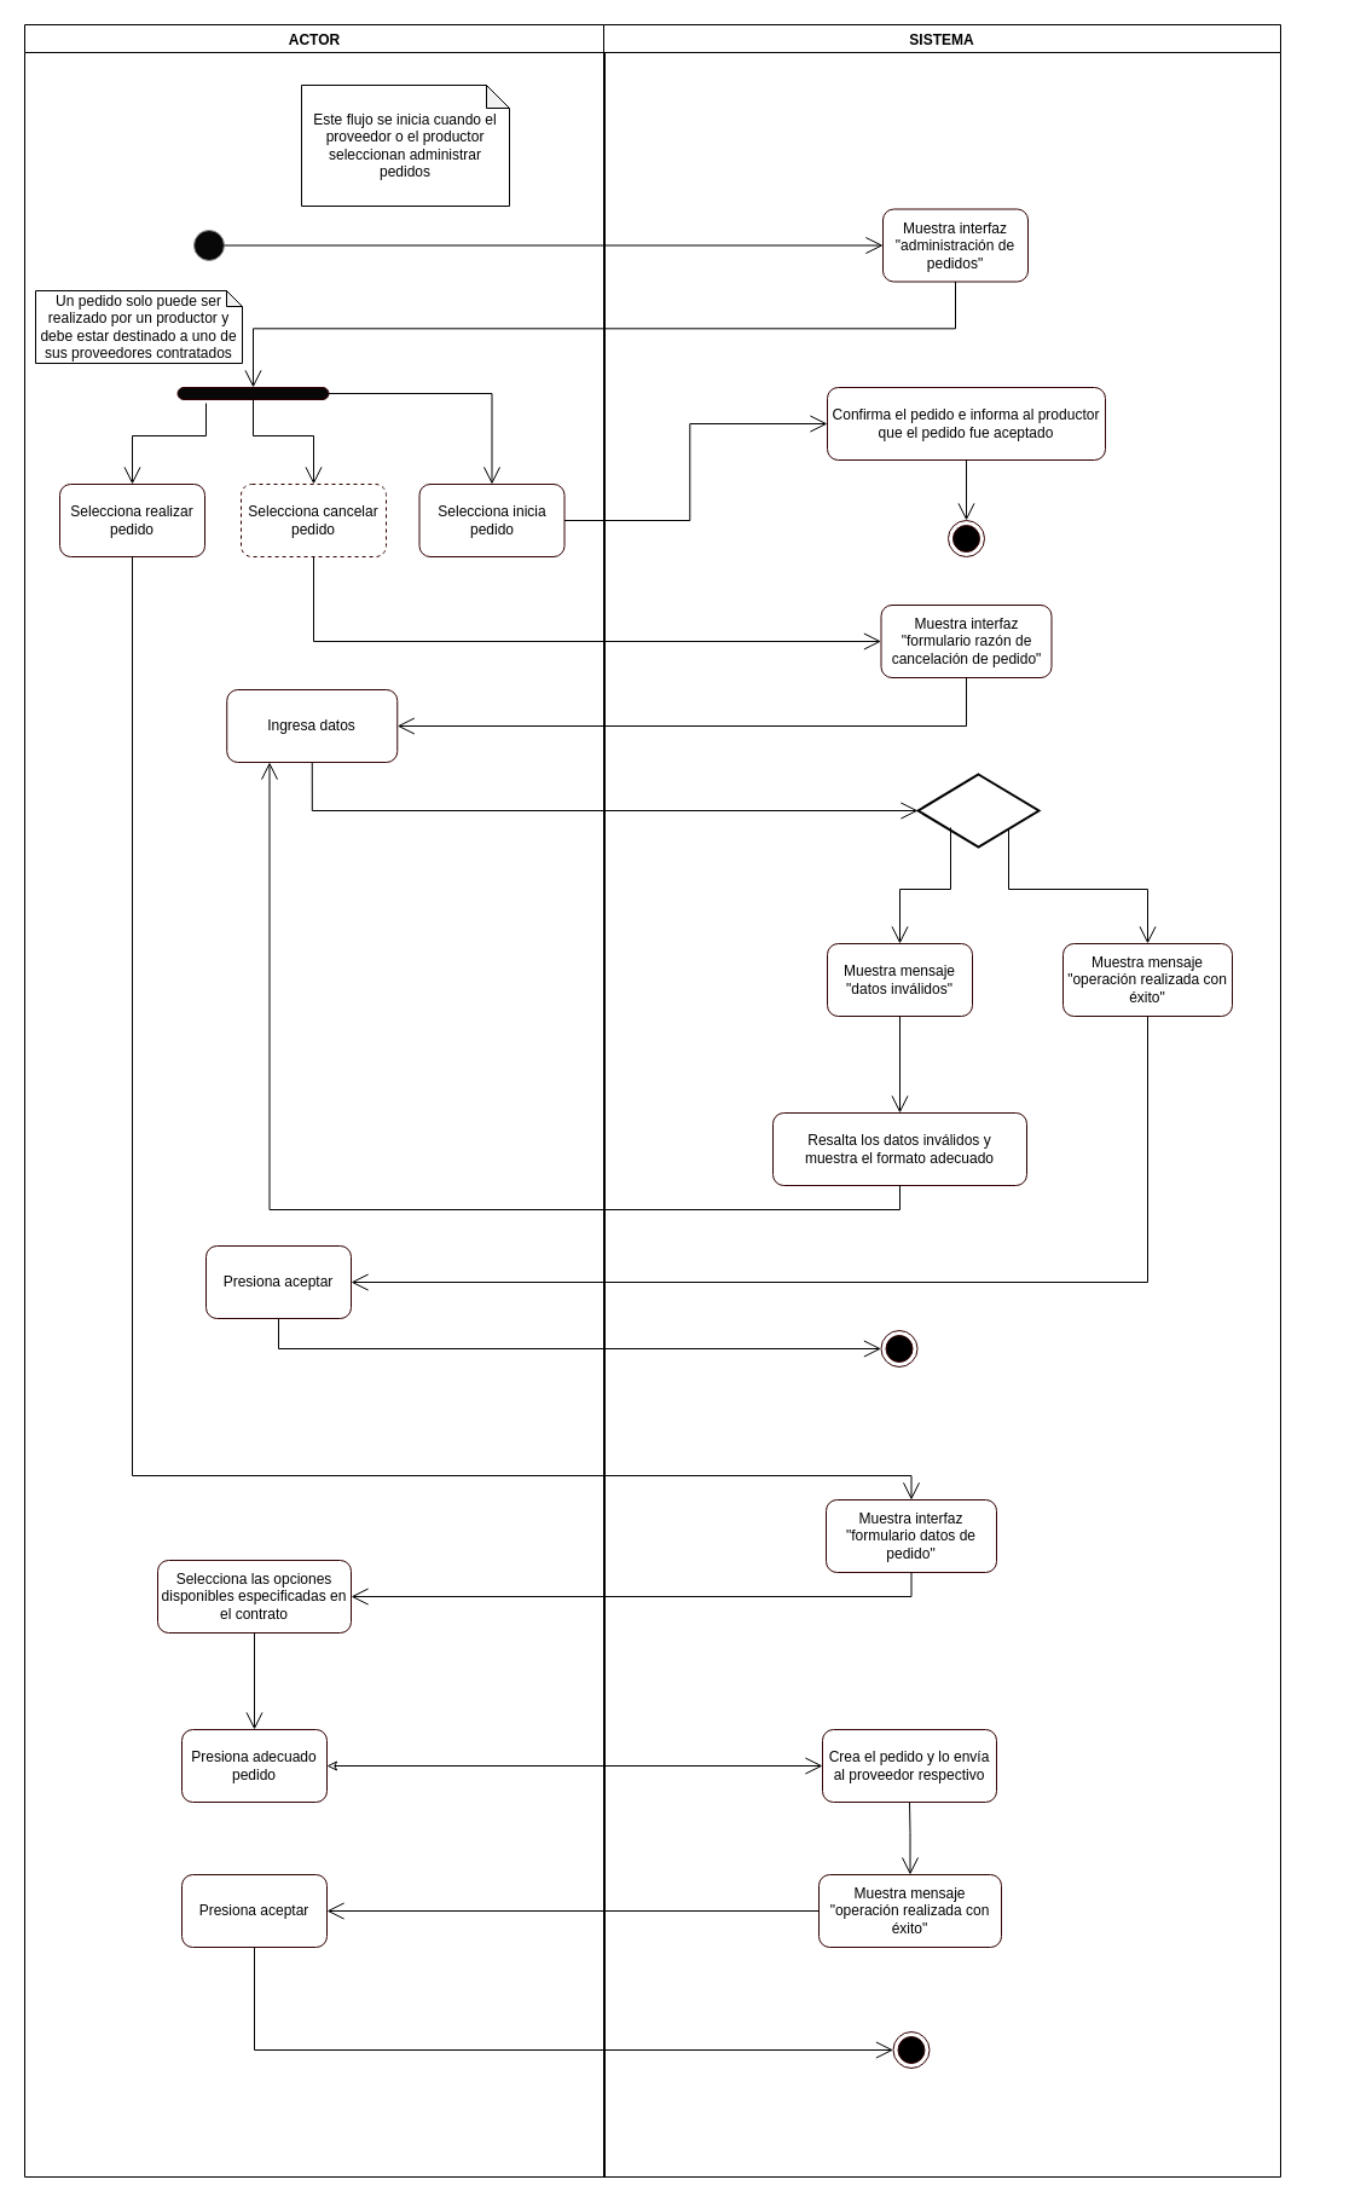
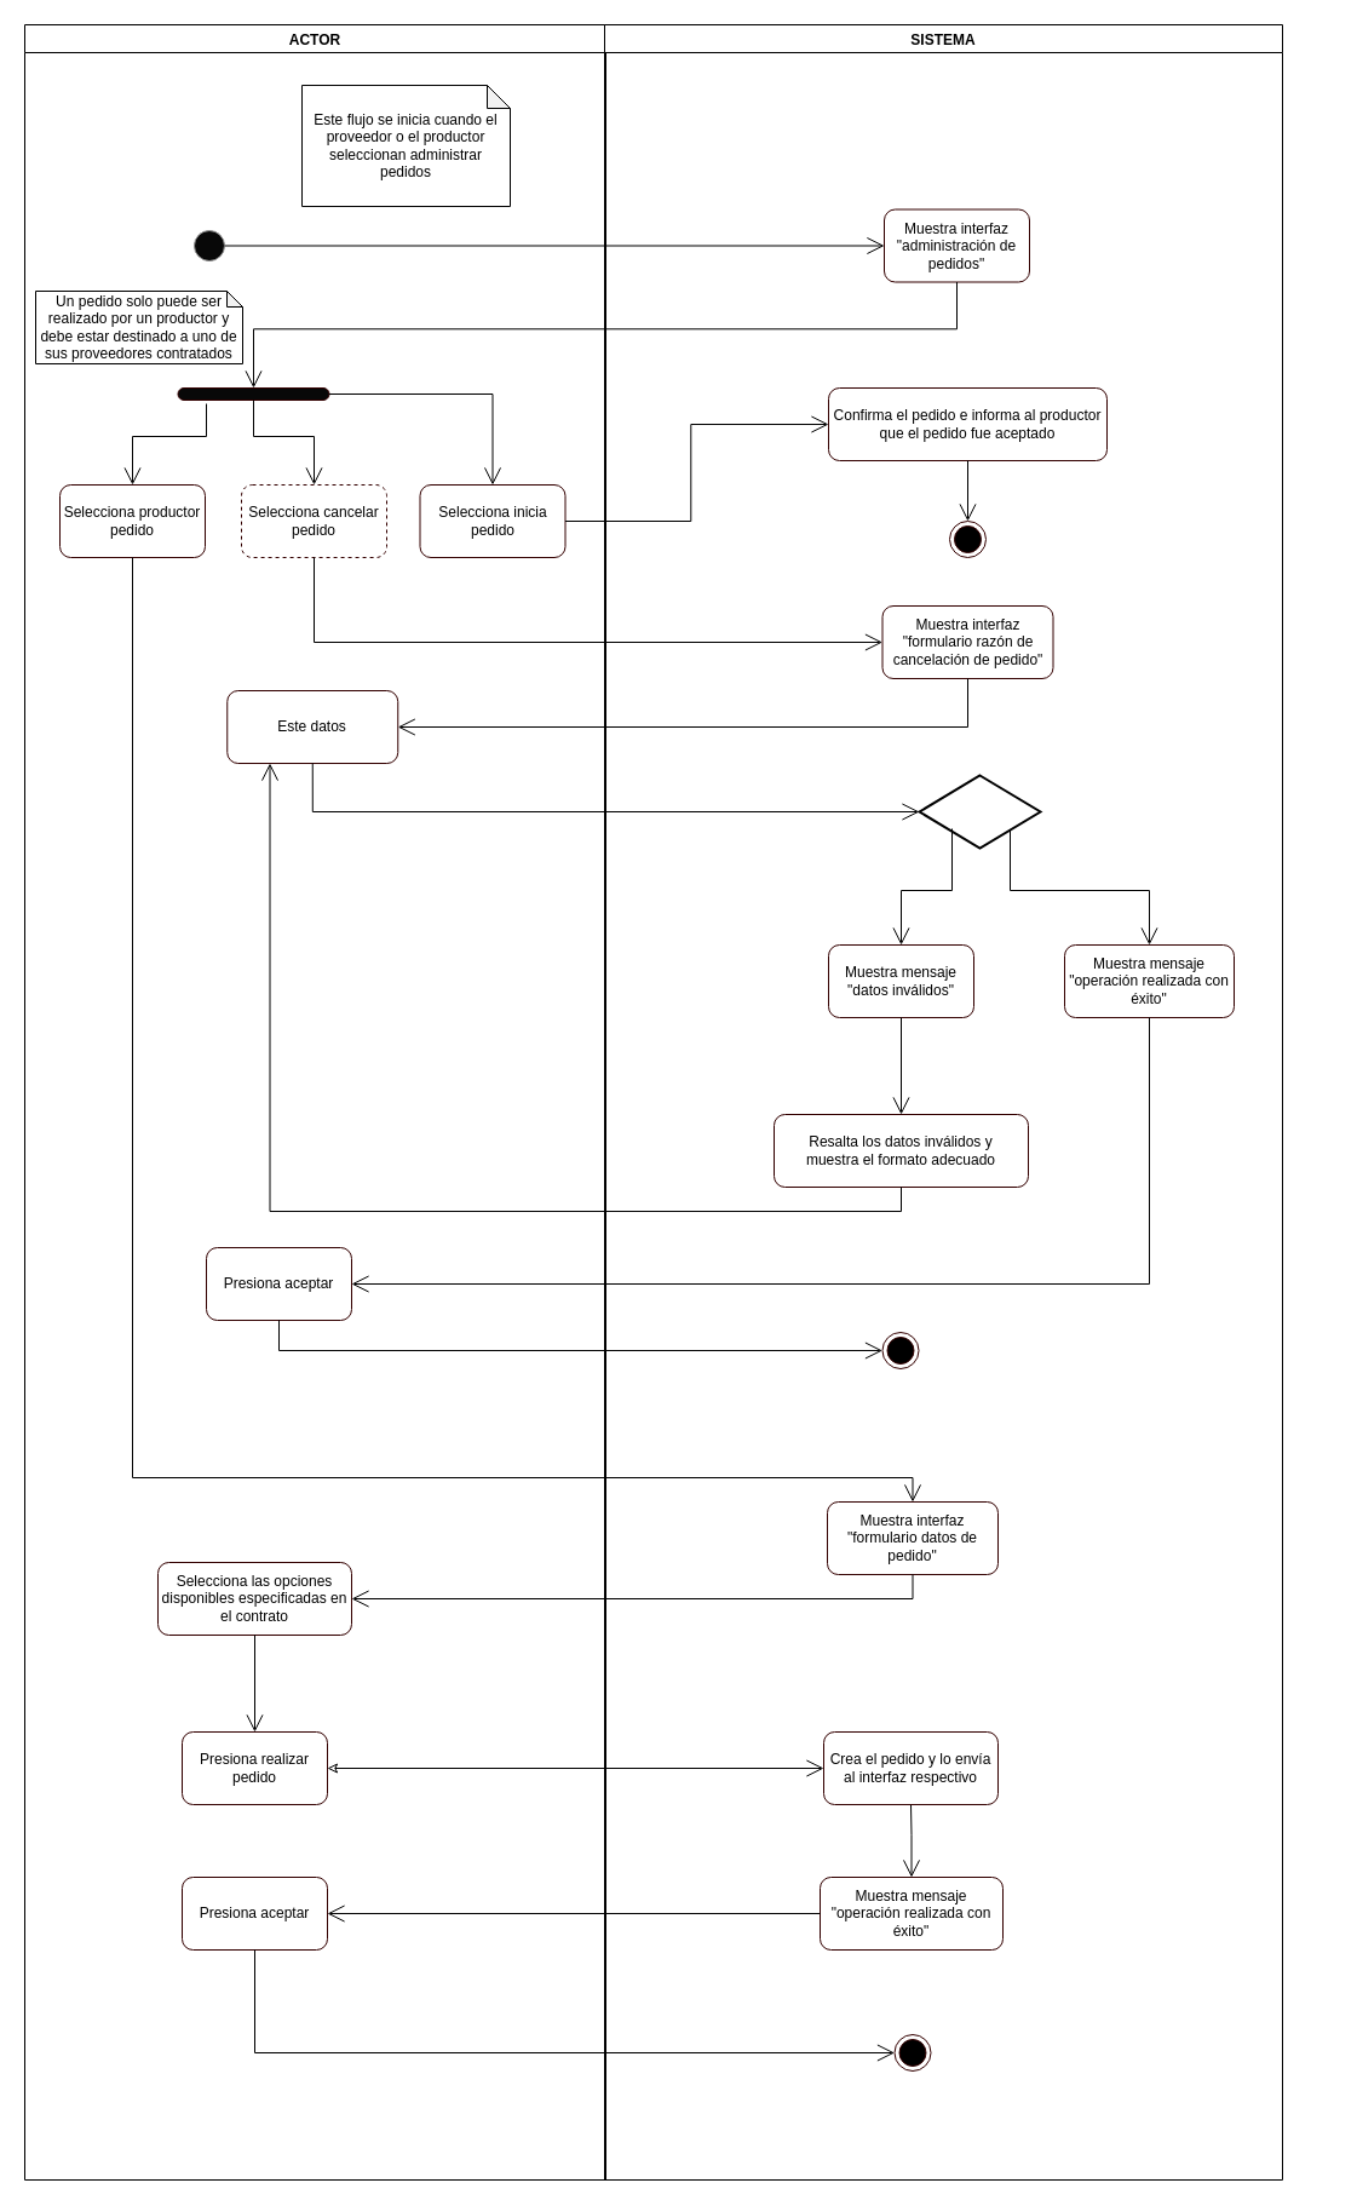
  <mxCell id="0" />
  <mxCell id="1" parent="0" />
  <mxCell id="2" value="ACTOR" style="swimlane;gradientColor=none;" parent="1" vertex="1"><mxGeometry x="20" y="20" width="480" height="1780" as="geometry" /></mxCell>
  <mxCell id="3" value="" style="ellipse;whiteSpace=wrap;html=1;aspect=fixed;strokeColor=#919191;fillColor=#080808;gradientColor=none;" parent="2" vertex="1"><mxGeometry x="140" y="170" width="25" height="25" as="geometry" /></mxCell>
  <mxCell id="4" value="Este flujo se inicia cuando el proveedor o el productor seleccionan administrar pedidos" style="shape=note;whiteSpace=wrap;html=1;backgroundOutline=1;darkOpacity=0.05;size=19;" parent="2" vertex="1"><mxGeometry x="229" y="50" width="172" height="100" as="geometry" /></mxCell>
  <mxCell id="5" value="" style="group" parent="2" vertex="1" connectable="0"><mxGeometry x="29" y="300" width="417.5" height="270" as="geometry" /></mxCell>
  <mxCell id="6" value="" style="group" parent="5" vertex="1" connectable="0"><mxGeometry width="417.5" height="140" as="geometry" /></mxCell>
  <mxCell id="7" value="" style="rounded=1;whiteSpace=wrap;html=1;strokeColor=#330000;fillColor=#080808;gradientColor=none;arcSize=50;" parent="6" vertex="1"><mxGeometry x="97.5" width="125" height="10" as="geometry" /></mxCell>
  <mxCell id="8" style="edgeStyle=orthogonalEdgeStyle;rounded=0;orthogonalLoop=1;jettySize=auto;html=1;exitX=0.5;exitY=0;exitDx=0;exitDy=0;entryX=0.188;entryY=1.3;entryDx=0;entryDy=0;entryPerimeter=0;startArrow=open;startFill=0;startSize=12;endArrow=none;endFill=0;endSize=12;targetPerimeterSpacing=0;" parent="6" source="9" target="7" edge="1"><mxGeometry relative="1" as="geometry" /></mxCell>
- <mxCell id="9" value="Selecciona realizar pedido" style="rounded=1;whiteSpace=wrap;html=1;strokeColor=#330000;fillColor=#FFFFFF;gradientColor=none;" parent="6" vertex="1"><mxGeometry y="80" width="120" height="60" as="geometry" /></mxCell>
+ <mxCell id="9" value="Selecciona productor pedido" style="rounded=1;whiteSpace=wrap;html=1;strokeColor=#330000;fillColor=#FFFFFF;gradientColor=none;" parent="6" vertex="1"><mxGeometry y="80" width="120" height="60" as="geometry" /></mxCell>
  <mxCell id="10" style="edgeStyle=orthogonalEdgeStyle;rounded=0;orthogonalLoop=1;jettySize=auto;html=1;exitX=0.5;exitY=0;exitDx=0;exitDy=0;entryX=0.5;entryY=1;entryDx=0;entryDy=0;startArrow=open;startFill=0;startSize=12;endArrow=none;endFill=0;endSize=12;targetPerimeterSpacing=0;" parent="6" source="11" target="7" edge="1"><mxGeometry relative="1" as="geometry" /></mxCell>
  <mxCell id="11" value="Selecciona cancelar pedido" style="rounded=1;whiteSpace=wrap;html=1;strokeColor=#330000;fillColor=#FFFFFF;gradientColor=none;dashed=1;" parent="6" vertex="1"><mxGeometry x="150" y="80" width="120" height="60" as="geometry" /></mxCell>
  <mxCell id="12" style="edgeStyle=orthogonalEdgeStyle;rounded=0;orthogonalLoop=1;jettySize=auto;html=1;exitX=0.5;exitY=0;exitDx=0;exitDy=0;entryX=1;entryY=0.5;entryDx=0;entryDy=0;startArrow=open;startFill=0;startSize=12;endArrow=none;endFill=0;endSize=12;targetPerimeterSpacing=0;" parent="6" source="13" target="7" edge="1"><mxGeometry relative="1" as="geometry" /></mxCell>
  <mxCell id="13" value="Selecciona inicia pedido" style="rounded=1;whiteSpace=wrap;html=1;strokeColor=#330000;fillColor=#FFFFFF;gradientColor=none;" parent="6" vertex="1"><mxGeometry x="297.5" y="80" width="120" height="60" as="geometry" /></mxCell>
  <mxCell id="14" value="Selecciona las opciones disponibles especificadas en el contrato" style="rounded=1;whiteSpace=wrap;html=1;strokeColor=#330000;fillColor=#FFFFFF;gradientColor=none;" parent="2" vertex="1"><mxGeometry x="110" y="1270" width="160" height="60" as="geometry" /></mxCell>
- <mxCell id="15" value="Ingresa datos" style="rounded=1;whiteSpace=wrap;html=1;strokeColor=#330000;fillColor=#FFFFFF;gradientColor=none;" parent="2" vertex="1"><mxGeometry x="167.25" y="550" width="141" height="60" as="geometry" /></mxCell>
+ <mxCell id="15" value="Este datos" style="rounded=1;whiteSpace=wrap;html=1;strokeColor=#330000;fillColor=#FFFFFF;gradientColor=none;" parent="2" vertex="1"><mxGeometry x="167.25" y="550" width="141" height="60" as="geometry" /></mxCell>
  <mxCell id="16" value="Presiona aceptar" style="rounded=1;whiteSpace=wrap;html=1;strokeColor=#330000;fillColor=#FFFFFF;gradientColor=none;" parent="2" vertex="1"><mxGeometry x="150" y="1010" width="120" height="60" as="geometry" /></mxCell>
  <mxCell id="17" value="Un pedido solo puede ser realizado por un productor y debe estar destinado a uno de sus proveedores contratados" style="shape=note;whiteSpace=wrap;html=1;backgroundOutline=1;darkOpacity=0.05;size=13;" parent="2" vertex="1"><mxGeometry x="9" y="220" width="171" height="60" as="geometry" /></mxCell>
  <mxCell id="18" style="edgeStyle=orthogonalEdgeStyle;rounded=0;orthogonalLoop=1;jettySize=auto;html=1;exitX=0.5;exitY=0;exitDx=0;exitDy=0;entryX=0.5;entryY=1;entryDx=0;entryDy=0;startArrow=open;startFill=0;startSize=12;endArrow=none;endFill=0;endSize=6;" parent="2" source="19" target="14" edge="1"><mxGeometry relative="1" as="geometry" /></mxCell>
- <mxCell id="19" value="Presiona adecuado pedido" style="rounded=1;whiteSpace=wrap;html=1;strokeColor=#330000;fillColor=#FFFFFF;gradientColor=none;" parent="2" vertex="1"><mxGeometry x="130" y="1410" width="120" height="60" as="geometry" /></mxCell>
+ <mxCell id="19" value="Presiona realizar pedido" style="rounded=1;whiteSpace=wrap;html=1;strokeColor=#330000;fillColor=#FFFFFF;gradientColor=none;" parent="2" vertex="1"><mxGeometry x="130" y="1410" width="120" height="60" as="geometry" /></mxCell>
  <mxCell id="20" value="Presiona aceptar" style="rounded=1;whiteSpace=wrap;html=1;strokeColor=#330000;fillColor=#FFFFFF;gradientColor=none;" parent="2" vertex="1"><mxGeometry x="130" y="1530" width="120" height="60" as="geometry" /></mxCell>
  <mxCell id="21" value="SISTEMA" style="swimlane;gradientColor=none;" parent="1" vertex="1"><mxGeometry x="499" y="20" width="560" height="1780" as="geometry" /></mxCell>
  <mxCell id="22" value="Muestra interfaz &quot;administración de pedidos&quot;" style="rounded=1;whiteSpace=wrap;html=1;strokeColor=#330000;fillColor=#FFFFFF;gradientColor=none;" parent="21" vertex="1"><mxGeometry x="231" y="152.5" width="120" height="60" as="geometry" /></mxCell>
  <mxCell id="23" value="" style="ellipse;html=1;shape=endState;fillColor=#000000;strokeColor=#330000;" parent="21" vertex="1"><mxGeometry x="239.5" y="1660" width="30" height="30" as="geometry" /></mxCell>
  <mxCell id="24" value="Muestra interfaz &quot;formulario datos de pedido&quot;" style="rounded=1;whiteSpace=wrap;html=1;strokeColor=#330000;fillColor=#FFFFFF;gradientColor=none;" parent="21" vertex="1"><mxGeometry x="184" y="1220" width="141" height="60" as="geometry" /></mxCell>
  <mxCell id="25" value="Confirma el pedido e informa al productor que el pedido fue aceptado" style="rounded=1;whiteSpace=wrap;html=1;strokeColor=#330000;fillColor=#FFFFFF;gradientColor=none;" parent="21" vertex="1"><mxGeometry x="185" y="300" width="230" height="60" as="geometry" /></mxCell>
  <mxCell id="26" style="edgeStyle=orthogonalEdgeStyle;rounded=0;orthogonalLoop=1;jettySize=auto;html=1;exitX=0.5;exitY=0;exitDx=0;exitDy=0;entryX=0.5;entryY=1;entryDx=0;entryDy=0;startArrow=open;startFill=0;startSize=12;endArrow=none;endFill=0;endSize=6;" parent="21" source="27" target="25" edge="1"><mxGeometry relative="1" as="geometry" /></mxCell>
  <mxCell id="27" value="" style="ellipse;html=1;shape=endState;fillColor=#000000;strokeColor=#330000;" parent="21" vertex="1"><mxGeometry x="285" y="410" width="30" height="30" as="geometry" /></mxCell>
  <mxCell id="28" value="Muestra interfaz &quot;formulario razón de cancelación de pedido&quot;" style="rounded=1;whiteSpace=wrap;html=1;strokeColor=#330000;fillColor=#FFFFFF;gradientColor=none;" parent="21" vertex="1"><mxGeometry x="229.5" y="480" width="141" height="60" as="geometry" /></mxCell>
  <mxCell id="29" value="" style="group" parent="21" vertex="1" connectable="0"><mxGeometry x="130" y="620" width="470" height="340" as="geometry" /></mxCell>
  <mxCell id="30" value="" style="strokeWidth=2;html=1;shape=mxgraph.flowchart.decision;whiteSpace=wrap;fillColor=#FFFFFF;gradientColor=none;" parent="29" vertex="1"><mxGeometry x="130" width="100" height="60" as="geometry" /></mxCell>
  <mxCell id="31" style="edgeStyle=orthogonalEdgeStyle;rounded=0;orthogonalLoop=1;jettySize=auto;html=1;exitX=0.5;exitY=0;exitDx=0;exitDy=0;entryX=0.27;entryY=0.733;entryDx=0;entryDy=0;entryPerimeter=0;startArrow=open;startFill=0;startSize=12;endArrow=none;endFill=0;endSize=12;targetPerimeterSpacing=0;" parent="29" source="32" target="30" edge="1"><mxGeometry relative="1" as="geometry" /></mxCell>
  <mxCell id="32" value="Muestra mensaje &quot;datos inválidos&quot;" style="rounded=1;whiteSpace=wrap;html=1;strokeColor=#330000;fillColor=#FFFFFF;gradientColor=none;" parent="29" vertex="1"><mxGeometry x="55" y="140" width="120" height="60" as="geometry" /></mxCell>
  <mxCell id="33" style="edgeStyle=orthogonalEdgeStyle;rounded=0;orthogonalLoop=1;jettySize=auto;html=1;exitX=0.5;exitY=0;exitDx=0;exitDy=0;entryX=0.75;entryY=0.75;entryDx=0;entryDy=0;entryPerimeter=0;startArrow=open;startFill=0;startSize=12;endArrow=none;endFill=0;endSize=12;targetPerimeterSpacing=0;" parent="29" source="34" target="30" edge="1"><mxGeometry relative="1" as="geometry" /></mxCell>
  <mxCell id="34" value="Muestra mensaje &quot;operación realizada con éxito&quot;" style="rounded=1;whiteSpace=wrap;html=1;strokeColor=#330000;fillColor=#FFFFFF;gradientColor=none;" parent="29" vertex="1"><mxGeometry x="250" y="140" width="140" height="60" as="geometry" /></mxCell>
  <mxCell id="35" style="edgeStyle=orthogonalEdgeStyle;rounded=0;orthogonalLoop=1;jettySize=auto;html=1;exitX=0.5;exitY=0;exitDx=0;exitDy=0;entryX=0.5;entryY=1;entryDx=0;entryDy=0;startArrow=open;startFill=0;startSize=12;endArrow=none;endFill=0;endSize=12;targetPerimeterSpacing=0;" parent="29" source="36" target="32" edge="1"><mxGeometry relative="1" as="geometry" /></mxCell>
  <mxCell id="36" value="Resalta los datos inválidos y&lt;br/&gt;muestra el formato adecuado" style="rounded=1;whiteSpace=wrap;html=1;strokeColor=#330000;fillColor=#FFFFFF;gradientColor=none;" parent="29" vertex="1"><mxGeometry x="10" y="280" width="210" height="60" as="geometry" /></mxCell>
  <mxCell id="37" value="" style="ellipse;html=1;shape=endState;fillColor=#000000;strokeColor=#330000;" parent="21" vertex="1"><mxGeometry x="229.5" y="1080" width="30" height="30" as="geometry" /></mxCell>
  <mxCell id="38" style="edgeStyle=orthogonalEdgeStyle;rounded=0;orthogonalLoop=1;jettySize=auto;html=1;exitX=0.5;exitY=0;exitDx=0;exitDy=0;entryX=0.5;entryY=1;entryDx=0;entryDy=0;startArrow=open;startFill=0;startSize=12;endArrow=none;endFill=0;endSize=6;" parent="21" source="39" target="40" edge="1"><mxGeometry relative="1" as="geometry" /></mxCell>
  <mxCell id="39" value="Muestra mensaje &quot;operación realizada con éxito&quot;" style="rounded=1;whiteSpace=wrap;html=1;strokeColor=#330000;fillColor=#FFFFFF;gradientColor=none;" parent="21" vertex="1"><mxGeometry x="178" y="1530" width="151" height="60" as="geometry" /></mxCell>
- <mxCell id="40" value="Crea el pedido y lo envía al proveedor respectivo" style="rounded=1;whiteSpace=wrap;html=1;strokeColor=#330000;fillColor=#FFFFFF;gradientColor=none;" parent="21" vertex="1"><mxGeometry x="181" y="1410" width="144" height="60" as="geometry" /></mxCell>
+ <mxCell id="40" value="Crea el pedido y lo envía al interfaz respectivo" style="rounded=1;whiteSpace=wrap;html=1;strokeColor=#330000;fillColor=#FFFFFF;gradientColor=none;" parent="21" vertex="1"><mxGeometry x="181" y="1410" width="144" height="60" as="geometry" /></mxCell>
  <mxCell id="41" style="edgeStyle=orthogonalEdgeStyle;rounded=0;orthogonalLoop=1;jettySize=auto;html=1;exitX=1;exitY=0.5;exitDx=0;exitDy=0;entryX=0;entryY=0.5;entryDx=0;entryDy=0;endSize=12;endArrow=open;endFill=0;" parent="1" source="3" target="22" edge="1"><mxGeometry relative="1" as="geometry" /></mxCell>
  <mxCell id="42" style="edgeStyle=orthogonalEdgeStyle;rounded=0;orthogonalLoop=1;jettySize=auto;html=1;exitX=0.5;exitY=1;exitDx=0;exitDy=0;entryX=0.5;entryY=0;entryDx=0;entryDy=0;endArrow=open;endFill=0;endSize=12;" parent="1" source="22" target="7" edge="1"><mxGeometry relative="1" as="geometry" /></mxCell>
  <mxCell id="43" style="edgeStyle=orthogonalEdgeStyle;rounded=0;orthogonalLoop=1;jettySize=auto;html=1;startArrow=open;startFill=0;startSize=12;endArrow=none;endFill=0;endSize=12;targetPerimeterSpacing=0;exitX=0;exitY=0.5;exitDx=0;exitDy=0;" parent="1" source="28" target="11" edge="1"><mxGeometry relative="1" as="geometry"><mxPoint x="689" y="610" as="sourcePoint" /></mxGeometry></mxCell>
  <mxCell id="44" style="edgeStyle=orthogonalEdgeStyle;rounded=0;orthogonalLoop=1;jettySize=auto;html=1;exitX=0.5;exitY=1;exitDx=0;exitDy=0;endArrow=open;endFill=0;endSize=12;" parent="1" source="24" target="14" edge="1"><mxGeometry relative="1" as="geometry" /></mxCell>
  <mxCell id="45" style="edgeStyle=orthogonalEdgeStyle;rounded=0;orthogonalLoop=1;jettySize=auto;html=1;exitX=0.5;exitY=1;exitDx=0;exitDy=0;endArrow=open;endFill=0;endSize=12;entryX=0.5;entryY=0;entryDx=0;entryDy=0;" parent="1" source="9" target="24" edge="1"><mxGeometry relative="1" as="geometry"><Array as="points"><mxPoint x="109" y="1220" /><mxPoint x="753" y="1220" /></Array></mxGeometry></mxCell>
  <mxCell id="46" style="edgeStyle=orthogonalEdgeStyle;rounded=0;orthogonalLoop=1;jettySize=auto;html=1;exitX=0;exitY=0.5;exitDx=0;exitDy=0;entryX=1;entryY=0.5;entryDx=0;entryDy=0;startArrow=open;startFill=0;startSize=12;endArrow=none;endFill=0;endSize=6;" parent="1" source="25" target="13" edge="1"><mxGeometry relative="1" as="geometry" /></mxCell>
  <mxCell id="47" style="edgeStyle=orthogonalEdgeStyle;rounded=0;orthogonalLoop=1;jettySize=auto;html=1;exitX=1;exitY=0.5;exitDx=0;exitDy=0;entryX=0.5;entryY=1;entryDx=0;entryDy=0;startArrow=open;startFill=0;startSize=12;endArrow=none;endFill=0;endSize=6;" parent="1" source="15" target="28" edge="1"><mxGeometry relative="1" as="geometry" /></mxCell>
  <mxCell id="48" style="edgeStyle=orthogonalEdgeStyle;rounded=0;orthogonalLoop=1;jettySize=auto;html=1;exitX=0;exitY=0.5;exitDx=0;exitDy=0;exitPerimeter=0;entryX=0.5;entryY=1;entryDx=0;entryDy=0;startArrow=open;startFill=0;startSize=12;endArrow=none;endFill=0;endSize=6;" parent="1" source="30" target="15" edge="1"><mxGeometry relative="1" as="geometry" /></mxCell>
  <mxCell id="49" style="edgeStyle=orthogonalEdgeStyle;rounded=0;orthogonalLoop=1;jettySize=auto;html=1;exitX=0.25;exitY=1;exitDx=0;exitDy=0;entryX=0.5;entryY=1;entryDx=0;entryDy=0;startArrow=open;startFill=0;startSize=12;endArrow=none;endFill=0;endSize=6;" parent="1" source="15" target="36" edge="1"><mxGeometry relative="1" as="geometry" /></mxCell>
  <mxCell id="50" style="edgeStyle=orthogonalEdgeStyle;rounded=0;orthogonalLoop=1;jettySize=auto;html=1;exitX=0;exitY=0.5;exitDx=0;exitDy=0;entryX=0.5;entryY=1;entryDx=0;entryDy=0;startArrow=open;startFill=0;startSize=12;endArrow=none;endFill=0;endSize=6;" parent="1" source="37" target="16" edge="1"><mxGeometry relative="1" as="geometry" /></mxCell>
  <mxCell id="51" style="edgeStyle=orthogonalEdgeStyle;rounded=0;orthogonalLoop=1;jettySize=auto;html=1;exitX=1;exitY=0.5;exitDx=0;exitDy=0;entryX=0.5;entryY=1;entryDx=0;entryDy=0;startArrow=open;startFill=0;startSize=12;endArrow=none;endFill=0;endSize=6;" parent="1" source="16" target="34" edge="1"><mxGeometry relative="1" as="geometry" /></mxCell>
  <mxCell id="52" style="edgeStyle=orthogonalEdgeStyle;rounded=0;orthogonalLoop=1;jettySize=auto;html=1;exitX=0;exitY=0.5;exitDx=0;exitDy=0;entryX=1;entryY=0.5;entryDx=0;entryDy=0;startArrow=open;startFill=0;startSize=12;endArrow=classic;endFill=0;endSize=6;" parent="1" source="40" target="19" edge="1"><mxGeometry relative="1" as="geometry" /></mxCell>
  <mxCell id="53" style="edgeStyle=orthogonalEdgeStyle;rounded=0;orthogonalLoop=1;jettySize=auto;html=1;exitX=1;exitY=0.5;exitDx=0;exitDy=0;entryX=0;entryY=0.5;entryDx=0;entryDy=0;startArrow=open;startFill=0;startSize=12;endArrow=none;endFill=0;endSize=6;" parent="1" source="20" target="39" edge="1"><mxGeometry relative="1" as="geometry" /></mxCell>
  <mxCell id="54" style="edgeStyle=orthogonalEdgeStyle;rounded=0;orthogonalLoop=1;jettySize=auto;html=1;exitX=0;exitY=0.5;exitDx=0;exitDy=0;entryX=0.5;entryY=1;entryDx=0;entryDy=0;startArrow=open;startFill=0;startSize=12;endArrow=none;endFill=0;endSize=6;" parent="1" source="23" target="20" edge="1"><mxGeometry relative="1" as="geometry" /></mxCell>
